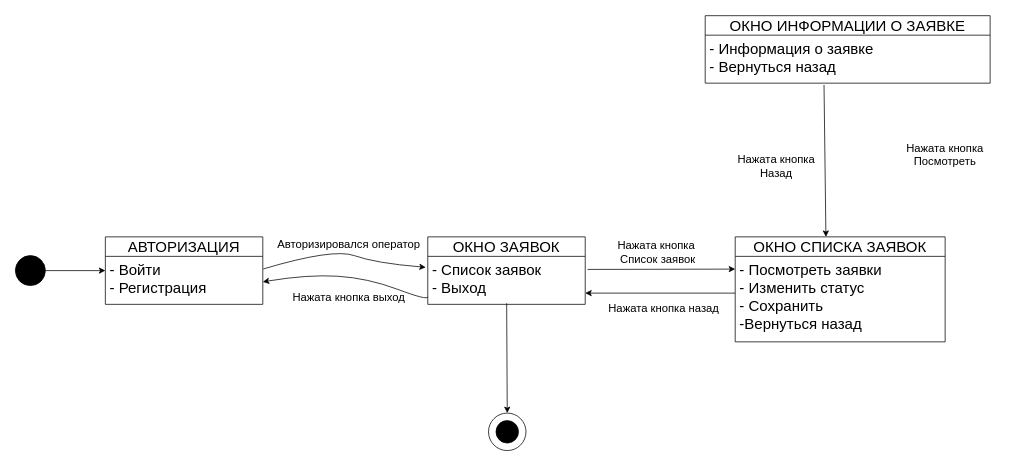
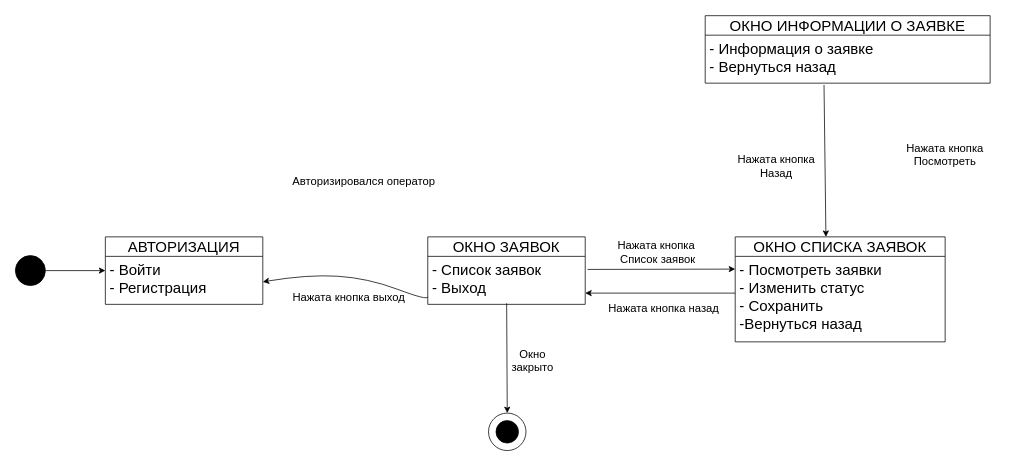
  <mxCell id="0" />
  <mxCell id="1" parent="0" />
  <mxCell id="2" value="" style="ellipse;whiteSpace=wrap;html=1;fillColor=#000000;" vertex="1" parent="1"><mxGeometry x="20" y="340" width="40" height="40" as="geometry" /></mxCell>
  <mxCell id="3" value="" style="endArrow=classic;html=1;rounded=0;exitX=1;exitY=0.5;exitDx=0;exitDy=0;" edge="1" parent="1" source="2"><mxGeometry width="50" height="50" relative="1" as="geometry"><mxPoint x="260" y="540" as="sourcePoint" /><mxPoint x="140" y="360" as="targetPoint" /></mxGeometry></mxCell>
  <mxCell id="4" value="&lt;font style=&quot;font-size: 20px;&quot;&gt;АВТОРИЗАЦИЯ&lt;/font&gt;" style="swimlane;fontStyle=0;childLayout=stackLayout;horizontal=1;startSize=26;fillColor=none;horizontalStack=0;resizeParent=1;resizeParentMax=0;resizeLast=0;collapsible=1;marginBottom=0;whiteSpace=wrap;html=1;" vertex="1" parent="1"><mxGeometry x="140" y="315" width="210" height="90" as="geometry"><mxRectangle x="160" y="188" width="190" height="40" as="alternateBounds" /></mxGeometry></mxCell>
  <mxCell id="5" value="&lt;font style=&quot;font-size: 20px;&quot;&gt;- Войти&lt;br&gt;- Регистрация&lt;br&gt;&lt;/font&gt;" style="text;strokeColor=none;fillColor=none;align=left;verticalAlign=top;spacingLeft=4;spacingRight=4;overflow=hidden;rotatable=0;points=[[0,0.5],[1,0.5]];portConstraint=eastwest;whiteSpace=wrap;html=1;" vertex="1" parent="4"><mxGeometry y="26" width="210" height="64" as="geometry" /></mxCell>
  <mxCell id="6" value="&lt;font style=&quot;font-size: 20px;&quot;&gt;ОКНО ЗАЯВОК&lt;/font&gt;" style="swimlane;fontStyle=0;childLayout=stackLayout;horizontal=1;startSize=26;fillColor=none;horizontalStack=0;resizeParent=1;resizeParentMax=0;resizeLast=0;collapsible=1;marginBottom=0;whiteSpace=wrap;html=1;" vertex="1" parent="1"><mxGeometry x="570" y="315" width="210" height="90" as="geometry"><mxRectangle x="160" y="188" width="190" height="40" as="alternateBounds" /></mxGeometry></mxCell>
  <mxCell id="7" value="&lt;font style=&quot;font-size: 20px;&quot;&gt;- Список заявок&lt;br&gt;- Выход&lt;br&gt;&lt;/font&gt;" style="text;strokeColor=none;fillColor=none;align=left;verticalAlign=top;spacingLeft=4;spacingRight=4;overflow=hidden;rotatable=0;points=[[0,0.5],[1,0.5]];portConstraint=eastwest;whiteSpace=wrap;html=1;" vertex="1" parent="6"><mxGeometry y="26" width="210" height="64" as="geometry" /></mxCell>
- <mxCell id="8" value="&lt;font style=&quot;font-size: 15px;&quot;&gt;Авторизировался оператор&lt;/font&gt;" style="text;html=1;strokeColor=none;fillColor=none;align=center;verticalAlign=middle;whiteSpace=wrap;rounded=0;" vertex="1" parent="1"><mxGeometry x="360" y="305" width="210" height="40" as="geometry" /></mxCell>
+ <mxCell id="8" value="&lt;font style=&quot;font-size: 15px;&quot;&gt;Авторизировался оператор&lt;/font&gt;" style="text;html=1;strokeColor=none;fillColor=none;align=center;verticalAlign=middle;whiteSpace=wrap;rounded=0;" vertex="1" parent="1"><mxGeometry x="380" y="220" width="210" height="40" as="geometry" /></mxCell>
  <mxCell id="9" value="&lt;font style=&quot;font-size: 15px;&quot;&gt;Нажата кнопка выход&lt;/font&gt;" style="text;html=1;strokeColor=none;fillColor=none;align=center;verticalAlign=middle;whiteSpace=wrap;rounded=0;" vertex="1" parent="1"><mxGeometry x="360" y="375" width="210" height="40" as="geometry" /></mxCell>
  <mxCell id="10" value="" style="curved=1;endArrow=classic;html=1;rounded=0;exitX=1;exitY=0.5;exitDx=0;exitDy=0;" edge="1" parent="1" source="9"><mxGeometry width="50" height="50" relative="1" as="geometry"><mxPoint x="590" y="470" as="sourcePoint" /><mxPoint x="350" y="375" as="targetPoint" /><Array as="points"><mxPoint x="570" y="400" /><mxPoint x="490" y="370" /><mxPoint x="410" y="365" /></Array></mxGeometry></mxCell>
- <mxCell id="11" value="" style="curved=1;endArrow=classic;html=1;rounded=0;exitX=1.003;exitY=0.262;exitDx=0;exitDy=0;exitPerimeter=0;entryX=-0.013;entryY=0.228;entryDx=0;entryDy=0;entryPerimeter=0;" edge="1" parent="1" source="5" target="7"><mxGeometry width="50" height="50" relative="1" as="geometry"><mxPoint x="394" y="315" as="sourcePoint" /><mxPoint x="560" y="358" as="targetPoint" /><Array as="points"><mxPoint x="444" y="330" /><mxPoint x="500" y="350" /></Array></mxGeometry></mxCell>
  <mxCell id="12" value="&lt;font style=&quot;font-size: 20px;&quot;&gt;ОКНО СПИСКА ЗАЯВОК&lt;/font&gt;" style="swimlane;fontStyle=0;childLayout=stackLayout;horizontal=1;startSize=26;fillColor=none;horizontalStack=0;resizeParent=1;resizeParentMax=0;resizeLast=0;collapsible=1;marginBottom=0;whiteSpace=wrap;html=1;" vertex="1" parent="1"><mxGeometry x="980" y="315" width="280" height="140" as="geometry"><mxRectangle x="160" y="188" width="190" height="40" as="alternateBounds" /></mxGeometry></mxCell>
  <mxCell id="13" value="&lt;font style=&quot;font-size: 20px;&quot;&gt;- Посмотреть заявки&lt;br&gt;- Изменить статус&lt;br&gt;- Сохранить&lt;br&gt;-Вернуться назад&lt;br&gt;&lt;/font&gt;" style="text;strokeColor=none;fillColor=none;align=left;verticalAlign=top;spacingLeft=4;spacingRight=4;overflow=hidden;rotatable=0;points=[[0,0.5],[1,0.5]];portConstraint=eastwest;whiteSpace=wrap;html=1;" vertex="1" parent="12"><mxGeometry y="26" width="280" height="114" as="geometry" /></mxCell>
  <mxCell id="14" value="" style="endArrow=none;html=1;rounded=0;entryX=1.015;entryY=0.272;entryDx=0;entryDy=0;entryPerimeter=0;endFill=0;startArrow=classic;startFill=1;" edge="1" parent="1" target="7"><mxGeometry width="50" height="50" relative="1" as="geometry"><mxPoint x="980" y="358" as="sourcePoint" /><mxPoint x="1050" y="430" as="targetPoint" /></mxGeometry></mxCell>
  <mxCell id="15" value="" style="endArrow=none;html=1;rounded=0;endFill=0;startArrow=classic;startFill=1;" edge="1" parent="1"><mxGeometry width="50" height="50" relative="1" as="geometry"><mxPoint x="780" y="390" as="sourcePoint" /><mxPoint x="980" y="390" as="targetPoint" /></mxGeometry></mxCell>
  <mxCell id="16" value="&lt;font style=&quot;font-size: 15px;&quot;&gt;Нажата кнопка назад&lt;/font&gt;" style="text;html=1;strokeColor=none;fillColor=none;align=center;verticalAlign=middle;whiteSpace=wrap;rounded=0;" vertex="1" parent="1"><mxGeometry x="780" y="390" width="210" height="40" as="geometry" /></mxCell>
  <mxCell id="17" value="&lt;font style=&quot;font-size: 15px;&quot;&gt;Нажата кнопка&lt;br&gt;&amp;nbsp;Список заявок&lt;/font&gt;" style="text;html=1;strokeColor=none;fillColor=none;align=center;verticalAlign=middle;whiteSpace=wrap;rounded=0;" vertex="1" parent="1"><mxGeometry x="770" y="315" width="210" height="40" as="geometry" /></mxCell>
  <mxCell id="18" value="&lt;font style=&quot;font-size: 20px;&quot;&gt;ОКНО ИНФОРМАЦИИ О ЗАЯВКЕ&lt;br&gt;&lt;/font&gt;" style="swimlane;fontStyle=0;childLayout=stackLayout;horizontal=1;startSize=26;fillColor=none;horizontalStack=0;resizeParent=1;resizeParentMax=0;resizeLast=0;collapsible=1;marginBottom=0;whiteSpace=wrap;html=1;" vertex="1" parent="1"><mxGeometry x="940" y="20" width="380" height="90" as="geometry"><mxRectangle x="160" y="188" width="190" height="40" as="alternateBounds" /></mxGeometry></mxCell>
  <mxCell id="19" value="&lt;font style=&quot;font-size: 20px;&quot;&gt;- Информация о заявке&lt;br&gt;- Вернуться назад&lt;br&gt;&lt;/font&gt;" style="text;strokeColor=none;fillColor=none;align=left;verticalAlign=top;spacingLeft=4;spacingRight=4;overflow=hidden;rotatable=0;points=[[0,0.5],[1,0.5]];portConstraint=eastwest;whiteSpace=wrap;html=1;" vertex="1" parent="18"><mxGeometry y="26" width="380" height="64" as="geometry" /></mxCell>
  <mxCell id="20" value="" style="endArrow=none;html=1;rounded=0;exitX=0.713;exitY=0.004;exitDx=0;exitDy=0;exitPerimeter=0;entryX=0.417;entryY=1.038;entryDx=0;entryDy=0;entryPerimeter=0;endFill=0;startArrow=classic;startFill=1;" edge="1" parent="1" target="19"><mxGeometry width="50" height="50" relative="1" as="geometry"><mxPoint x="1101" y="315" as="sourcePoint" /><mxPoint x="1100" y="141" as="targetPoint" /></mxGeometry></mxCell>
  <mxCell id="21" value="&lt;font style=&quot;font-size: 15px;&quot;&gt;Нажата кнопка &lt;br&gt;Посмотреть&lt;/font&gt;" style="text;html=1;strokeColor=none;fillColor=none;align=center;verticalAlign=middle;whiteSpace=wrap;rounded=0;" vertex="1" parent="1"><mxGeometry x="1195" y="185" width="130" height="40" as="geometry" /></mxCell>
  <mxCell id="22" value="&lt;font style=&quot;font-size: 15px;&quot;&gt;Нажата кнопка &lt;br&gt;Назад&lt;/font&gt;" style="text;html=1;strokeColor=none;fillColor=none;align=center;verticalAlign=middle;whiteSpace=wrap;rounded=0;" vertex="1" parent="1"><mxGeometry x="970" y="200" width="130" height="40" as="geometry" /></mxCell>
  <mxCell id="23" value="" style="ellipse;whiteSpace=wrap;html=1;" vertex="1" parent="1"><mxGeometry x="651" y="550" width="50" height="50" as="geometry" /></mxCell>
  <mxCell id="24" value="" style="ellipse;whiteSpace=wrap;html=1;fillColor=#000000;" vertex="1" parent="1"><mxGeometry x="661" y="560" width="30" height="30" as="geometry" /></mxCell>
+ <mxCell id="25" value="&lt;span style=&quot;font-size: 15px;&quot;&gt;Окно&lt;br&gt;закрыто&lt;/span&gt;" style="text;html=1;strokeColor=none;fillColor=none;align=center;verticalAlign=middle;whiteSpace=wrap;rounded=0;" vertex="1" parent="1"><mxGeometry x="670" y="460" width="80" height="40" as="geometry" /></mxCell>
  <mxCell id="26" value="" style="endArrow=classic;html=1;rounded=0;exitX=0.501;exitY=0.978;exitDx=0;exitDy=0;exitPerimeter=0;entryX=0.5;entryY=0;entryDx=0;entryDy=0;" edge="1" parent="1" source="7" target="23"><mxGeometry width="50" height="50" relative="1" as="geometry"><mxPoint x="640" y="560" as="sourcePoint" /><mxPoint x="690" y="510" as="targetPoint" /></mxGeometry></mxCell>
